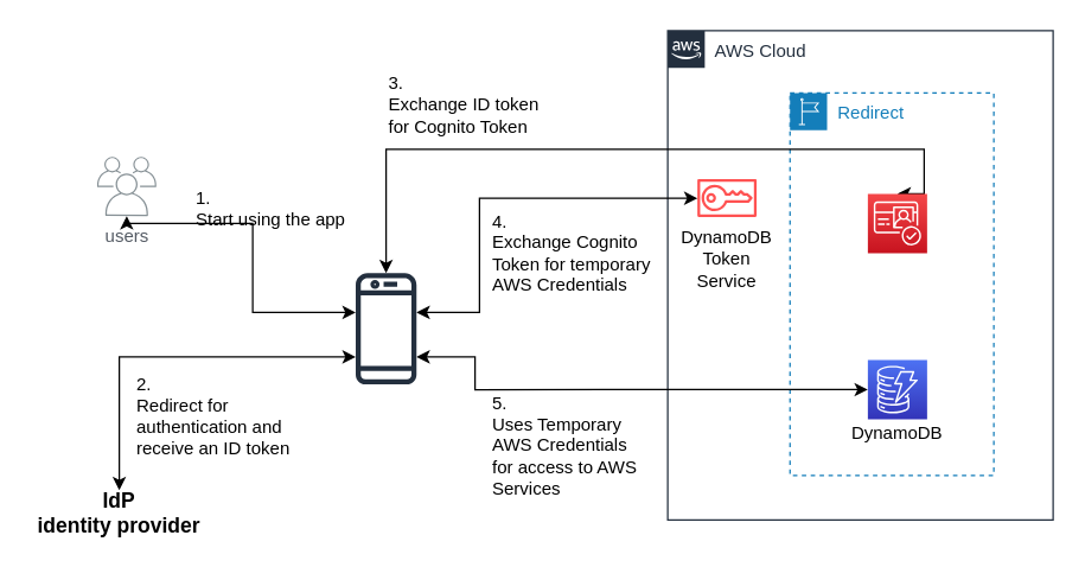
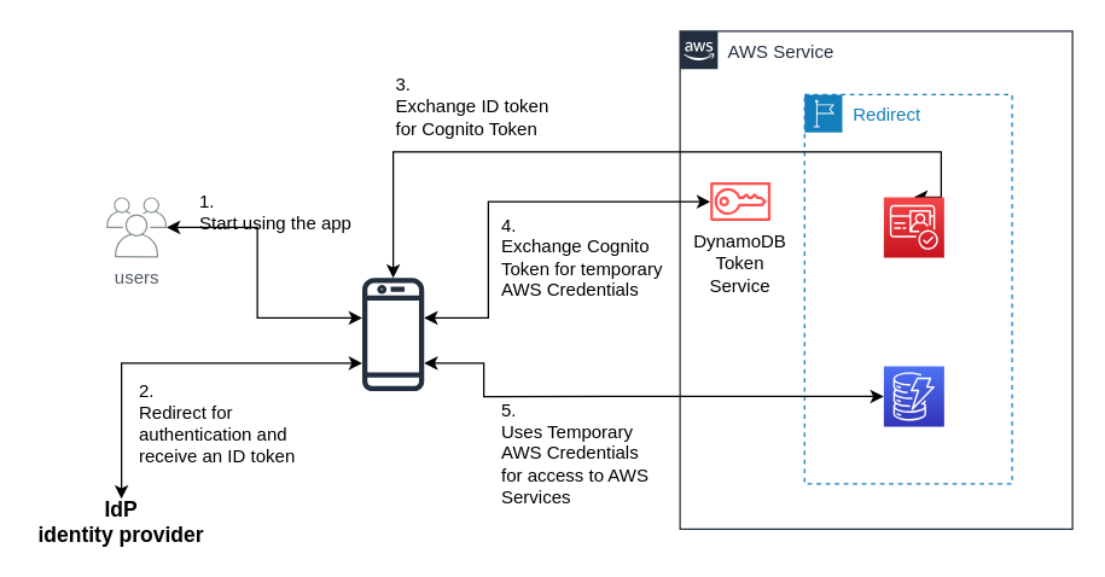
  <mxCell id="0" />
  <mxCell id="1" parent="0" />
- <mxCell id="2" value="AWS Cloud" style="points=[[0,0],[0.25,0],[0.5,0],[0.75,0],[1,0],[1,0.25],[1,0.5],[1,0.75],[1,1],[0.75,1],[0.5,1],[0.25,1],[0,1],[0,0.75],[0,0.5],[0,0.25]];outlineConnect=0;gradientColor=none;html=1;whiteSpace=wrap;fontSize=12;fontStyle=0;shape=mxgraph.aws4.group;grIcon=mxgraph.aws4.group_aws_cloud_alt;strokeColor=#232F3E;fillColor=none;verticalAlign=top;align=left;spacingLeft=30;fontColor=#232F3E;dashed=0;" vertex="1" parent="1"><mxGeometry x="450" y="20" width="260" height="330" as="geometry" /></mxCell>
+ <mxCell id="2" value="AWS Service" style="points=[[0,0],[0.25,0],[0.5,0],[0.75,0],[1,0],[1,0.25],[1,0.5],[1,0.75],[1,1],[0.75,1],[0.5,1],[0.25,1],[0,1],[0,0.75],[0,0.5],[0,0.25]];outlineConnect=0;gradientColor=none;html=1;whiteSpace=wrap;fontSize=12;fontStyle=0;shape=mxgraph.aws4.group;grIcon=mxgraph.aws4.group_aws_cloud_alt;strokeColor=#232F3E;fillColor=none;verticalAlign=top;align=left;spacingLeft=30;fontColor=#232F3E;dashed=0;" vertex="1" parent="1"><mxGeometry x="450" y="20" width="260" height="330" as="geometry" /></mxCell>
  <mxCell id="3" value="Redirect" style="points=[[0,0],[0.25,0],[0.5,0],[0.75,0],[1,0],[1,0.25],[1,0.5],[1,0.75],[1,1],[0.75,1],[0.5,1],[0.25,1],[0,1],[0,0.75],[0,0.5],[0,0.25]];outlineConnect=0;gradientColor=none;html=1;whiteSpace=wrap;fontSize=12;fontStyle=0;shape=mxgraph.aws4.group;grIcon=mxgraph.aws4.group_region;strokeColor=#147EBA;fillColor=none;verticalAlign=top;align=left;spacingLeft=30;fontColor=#147EBA;dashed=1;" vertex="1" parent="1"><mxGeometry x="532.5" y="62.05" width="137.5" height="257.95" as="geometry" /></mxCell>
  <mxCell id="4" style="edgeStyle=orthogonalEdgeStyle;rounded=0;orthogonalLoop=1;jettySize=auto;html=1;fontColor=default;strokeColor=default;labelBackgroundColor=default;startArrow=classic;startFill=1;" edge="1" parent="1" source="5" target="10"><mxGeometry relative="1" as="geometry"><mxPoint x="240" y="220" as="targetPoint" /><Array as="points"><mxPoint x="170" y="150" /><mxPoint x="170" y="210" /></Array></mxGeometry></mxCell>
- <mxCell id="5" value="users" style="sketch=0;outlineConnect=0;gradientColor=none;fontColor=#545B64;strokeColor=none;fillColor=#879196;dashed=0;verticalLabelPosition=bottom;verticalAlign=top;align=center;html=1;fontSize=12;fontStyle=0;aspect=fixed;shape=mxgraph.aws4.illustration_users;pointerEvents=1" vertex="1" parent="1"><mxGeometry x="65" y="105" width="40" height="40" as="geometry" /></mxCell>
+ <mxCell id="5" value="users" style="sketch=0;outlineConnect=0;gradientColor=none;fontColor=#545B64;strokeColor=none;fillColor=#879196;dashed=0;verticalLabelPosition=bottom;verticalAlign=top;align=center;html=1;fontSize=12;fontStyle=0;aspect=fixed;shape=mxgraph.aws4.illustration_users;pointerEvents=1" vertex="1" parent="1"><mxGeometry x="70" y="130" width="40" height="40" as="geometry" /></mxCell>
  <mxCell id="6" style="edgeStyle=orthogonalEdgeStyle;rounded=0;orthogonalLoop=1;jettySize=auto;html=1;labelBackgroundColor=default;fontSize=14;fontColor=default;strokeColor=default;startArrow=classic;startFill=1;" edge="1" parent="1" source="10" target="11"><mxGeometry relative="1" as="geometry"><Array as="points"><mxPoint x="80" y="240" /></Array></mxGeometry></mxCell>
  <mxCell id="7" style="edgeStyle=orthogonalEdgeStyle;rounded=0;orthogonalLoop=1;jettySize=auto;html=1;entryX=0;entryY=0.5;entryDx=0;entryDy=0;entryPerimeter=0;labelBackgroundColor=default;fontSize=14;fontColor=default;strokeColor=default;startArrow=classic;startFill=1;" edge="1" parent="1" source="10" target="13"><mxGeometry relative="1" as="geometry"><Array as="points"><mxPoint x="320" y="240" /><mxPoint x="320" y="262" /></Array></mxGeometry></mxCell>
  <mxCell id="8" style="edgeStyle=orthogonalEdgeStyle;rounded=0;orthogonalLoop=1;jettySize=auto;html=1;entryX=0.5;entryY=0;entryDx=0;entryDy=0;entryPerimeter=0;labelBackgroundColor=default;fontSize=14;fontColor=default;strokeColor=default;startArrow=classic;startFill=1;" edge="1" parent="1" source="10" target="12"><mxGeometry relative="1" as="geometry"><Array as="points"><mxPoint x="260" y="100" /><mxPoint x="623" y="100" /></Array></mxGeometry></mxCell>
  <mxCell id="9" style="edgeStyle=orthogonalEdgeStyle;rounded=0;orthogonalLoop=1;jettySize=auto;html=1;labelBackgroundColor=default;fontSize=14;fontColor=default;strokeColor=default;startArrow=classic;startFill=1;" edge="1" parent="1" source="10" target="15"><mxGeometry relative="1" as="geometry"><Array as="points"><mxPoint x="323" y="210" /><mxPoint x="323" y="133" /></Array></mxGeometry></mxCell>
  <mxCell id="10" value="" style="sketch=0;outlineConnect=0;fontColor=#232F3E;gradientColor=none;fillColor=#232F3E;strokeColor=none;dashed=0;verticalLabelPosition=bottom;verticalAlign=top;align=center;html=1;fontSize=12;fontStyle=0;aspect=fixed;pointerEvents=1;shape=mxgraph.aws4.mobile_client;" vertex="1" parent="1"><mxGeometry x="239.5" y="182" width="41" height="78" as="geometry" /></mxCell>
  <mxCell id="11" value="IdP&lt;br style=&quot;font-size: 14px;&quot;&gt;identity provider" style="text;html=1;strokeColor=none;fillColor=none;align=center;verticalAlign=middle;whiteSpace=wrap;rounded=0;fontColor=default;fontSize=14;fontStyle=1" vertex="1" parent="1"><mxGeometry x="20" y="330" width="120" height="30" as="geometry" /></mxCell>
  <mxCell id="12" value="" style="sketch=0;points=[[0,0,0],[0.25,0,0],[0.5,0,0],[0.75,0,0],[1,0,0],[0,1,0],[0.25,1,0],[0.5,1,0],[0.75,1,0],[1,1,0],[0,0.25,0],[0,0.5,0],[0,0.75,0],[1,0.25,0],[1,0.5,0],[1,0.75,0]];outlineConnect=0;fontColor=#232F3E;gradientColor=#F54749;gradientDirection=north;fillColor=#C7131F;strokeColor=#ffffff;dashed=0;verticalLabelPosition=bottom;verticalAlign=top;align=center;html=1;fontSize=12;fontStyle=0;aspect=fixed;shape=mxgraph.aws4.resourceIcon;resIcon=mxgraph.aws4.cognito;" vertex="1" parent="1"><mxGeometry x="585" y="130" width="40" height="40" as="geometry" /></mxCell>
  <mxCell id="13" value="" style="sketch=0;points=[[0,0,0],[0.25,0,0],[0.5,0,0],[0.75,0,0],[1,0,0],[0,1,0],[0.25,1,0],[0.5,1,0],[0.75,1,0],[1,1,0],[0,0.25,0],[0,0.5,0],[0,0.75,0],[1,0.25,0],[1,0.5,0],[1,0.75,0]];outlineConnect=0;fontColor=#232F3E;gradientColor=#4D72F3;gradientDirection=north;fillColor=#3334B9;strokeColor=#ffffff;dashed=0;verticalLabelPosition=bottom;verticalAlign=top;align=center;html=1;fontSize=12;fontStyle=0;aspect=fixed;shape=mxgraph.aws4.resourceIcon;resIcon=mxgraph.aws4.dynamodb;" vertex="1" parent="1"><mxGeometry x="585" y="242.05" width="40" height="40" as="geometry" /></mxCell>
- <mxCell id="14" value="DynamoDB" style="text;html=1;strokeColor=none;fillColor=none;align=center;verticalAlign=middle;whiteSpace=wrap;rounded=0;fontColor=default;" vertex="1" parent="1"><mxGeometry x="575" y="282.05" width="60" height="20" as="geometry" /></mxCell>
  <mxCell id="15" value="" style="sketch=0;outlineConnect=0;fontColor=#232F3E;gradientColor=none;fillColor=#FF5252;strokeColor=none;dashed=0;verticalLabelPosition=bottom;verticalAlign=top;align=center;html=1;fontSize=12;fontStyle=0;aspect=fixed;pointerEvents=1;shape=mxgraph.aws4.sts;" vertex="1" parent="1"><mxGeometry x="470" y="120" width="40" height="25.64" as="geometry" /></mxCell>
  <mxCell id="16" value="DynamoDB Token Service" style="text;html=1;strokeColor=none;fillColor=none;align=center;verticalAlign=middle;whiteSpace=wrap;rounded=0;fontColor=default;" vertex="1" parent="1"><mxGeometry x="460" y="150" width="60" height="47.69" as="geometry" /></mxCell>
  <mxCell id="17" value="1.&lt;br&gt;Start using the app" style="text;html=1;strokeColor=none;fillColor=none;align=left;verticalAlign=middle;whiteSpace=wrap;rounded=0;fontColor=default;" vertex="1" parent="1"><mxGeometry x="129.5" y="125" width="110" height="30" as="geometry" /></mxCell>
  <mxCell id="18" value="2.&lt;br&gt;Redirect for authentication and receive an ID token&amp;nbsp;" style="text;html=1;strokeColor=none;fillColor=none;align=left;verticalAlign=middle;whiteSpace=wrap;rounded=0;fontColor=default;" vertex="1" parent="1"><mxGeometry x="90" y="250" width="110" height="60" as="geometry" /></mxCell>
  <mxCell id="19" value="3.&lt;br&gt;Exchange ID token for Cognito Token&amp;nbsp;" style="text;html=1;strokeColor=none;fillColor=none;align=left;verticalAlign=middle;whiteSpace=wrap;rounded=0;fontColor=default;" vertex="1" parent="1"><mxGeometry x="260" y="40" width="110" height="60" as="geometry" /></mxCell>
  <mxCell id="20" value="4.&lt;br&gt;Exchange Cognito Token for temporary AWS Credentials" style="text;html=1;strokeColor=none;fillColor=none;align=left;verticalAlign=middle;whiteSpace=wrap;rounded=0;fontColor=default;" vertex="1" parent="1"><mxGeometry x="330" y="140" width="110" height="60" as="geometry" /></mxCell>
  <mxCell id="21" value="5.&lt;br&gt;Uses Temporary AWS Credentials for access to AWS Services" style="text;html=1;strokeColor=none;fillColor=none;align=left;verticalAlign=middle;whiteSpace=wrap;rounded=0;fontColor=default;" vertex="1" parent="1"><mxGeometry x="330" y="270" width="110" height="60" as="geometry" /></mxCell>
